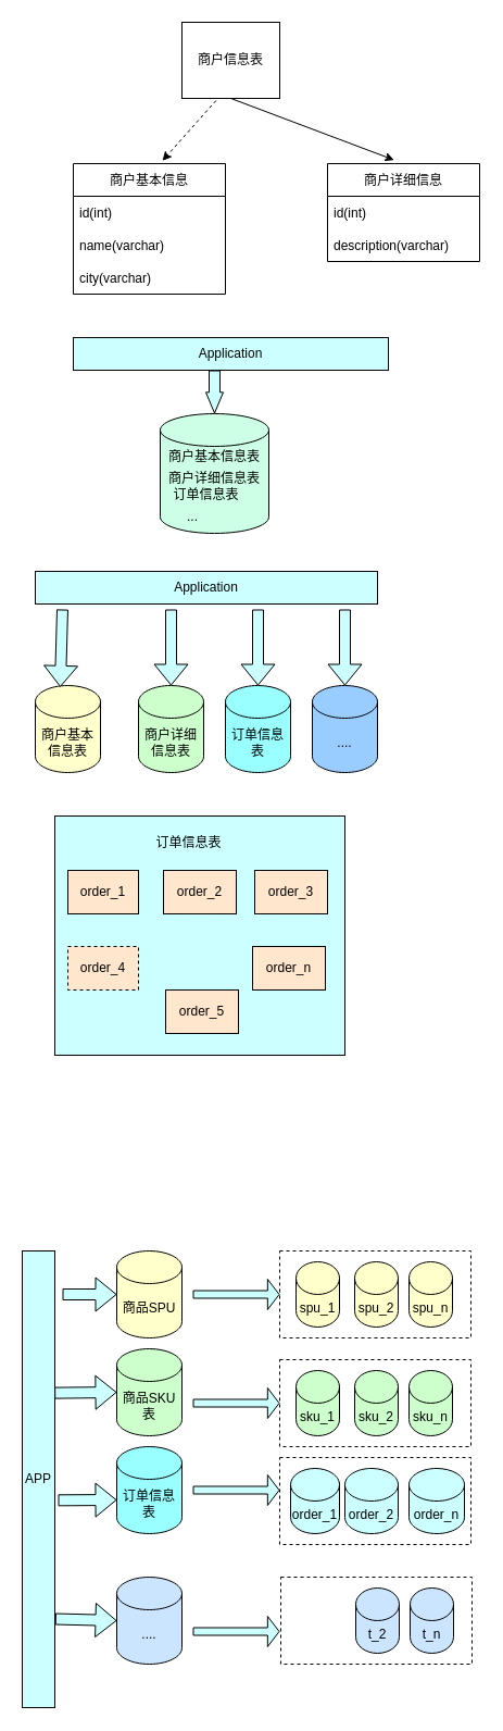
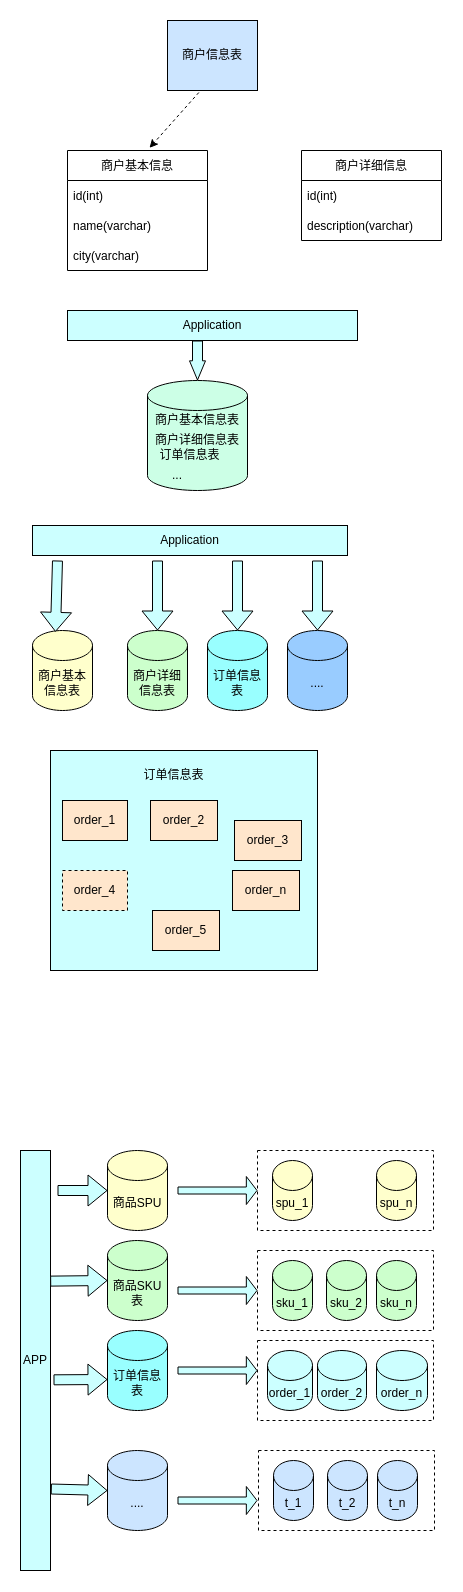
  <mxCell id="0" />
  <mxCell id="1" parent="0" />
- <mxCell id="2" value="商户信息表" style="rounded=0;whiteSpace=wrap;html=1;" vertex="1" parent="1"><mxGeometry x="167" y="20" width="90" height="70" as="geometry" /></mxCell>
+ <mxCell id="2" value="商户信息表" style="rounded=0;whiteSpace=wrap;html=1;fillColor=#cce5ff;" vertex="1" parent="1"><mxGeometry x="167" y="20" width="90" height="70" as="geometry" /></mxCell>
  <mxCell id="3" value="商户基本信息" style="swimlane;fontStyle=0;childLayout=stackLayout;horizontal=1;startSize=30;horizontalStack=0;resizeParent=1;resizeParentMax=0;resizeLast=0;collapsible=1;marginBottom=0;" vertex="1" parent="1"><mxGeometry x="67" y="150" width="140" height="120" as="geometry" /></mxCell>
  <mxCell id="4" value="id(int)" style="text;strokeColor=none;fillColor=none;align=left;verticalAlign=middle;spacingLeft=4;spacingRight=4;overflow=hidden;points=[[0,0.5],[1,0.5]];portConstraint=eastwest;rotatable=0;" vertex="1" parent="3"><mxGeometry y="30" width="140" height="30" as="geometry" /></mxCell>
  <mxCell id="5" value="name(varchar)" style="text;strokeColor=none;fillColor=none;align=left;verticalAlign=middle;spacingLeft=4;spacingRight=4;overflow=hidden;points=[[0,0.5],[1,0.5]];portConstraint=eastwest;rotatable=0;" vertex="1" parent="3"><mxGeometry y="60" width="140" height="30" as="geometry" /></mxCell>
  <mxCell id="6" value="city(varchar)" style="text;strokeColor=none;fillColor=none;align=left;verticalAlign=middle;spacingLeft=4;spacingRight=4;overflow=hidden;points=[[0,0.5],[1,0.5]];portConstraint=eastwest;rotatable=0;" vertex="1" parent="3"><mxGeometry y="90" width="140" height="30" as="geometry" /></mxCell>
  <mxCell id="7" value="商户详细信息" style="swimlane;fontStyle=0;childLayout=stackLayout;horizontal=1;startSize=30;horizontalStack=0;resizeParent=1;resizeParentMax=0;resizeLast=0;collapsible=1;marginBottom=0;" vertex="1" parent="1"><mxGeometry x="301" y="150" width="140" height="90" as="geometry" /></mxCell>
  <mxCell id="8" value="id(int)" style="text;strokeColor=none;fillColor=none;align=left;verticalAlign=middle;spacingLeft=4;spacingRight=4;overflow=hidden;points=[[0,0.5],[1,0.5]];portConstraint=eastwest;rotatable=0;" vertex="1" parent="7"><mxGeometry y="30" width="140" height="30" as="geometry" /></mxCell>
  <mxCell id="9" value="description(varchar)" style="text;strokeColor=none;fillColor=none;align=left;verticalAlign=middle;spacingLeft=4;spacingRight=4;overflow=hidden;points=[[0,0.5],[1,0.5]];portConstraint=eastwest;rotatable=0;" vertex="1" parent="7"><mxGeometry y="60" width="140" height="30" as="geometry" /></mxCell>
  <mxCell id="10" value="" style="endArrow=classic;html=1;rounded=0;exitX=0.348;exitY=1.029;exitDx=0;exitDy=0;entryX=0.586;entryY=-0.022;entryDx=0;entryDy=0;entryPerimeter=0;exitPerimeter=0;dashed=1;" edge="1" parent="1" source="2" target="3"><mxGeometry width="50" height="50" relative="1" as="geometry"><mxPoint x="347" y="100" as="sourcePoint" /><mxPoint x="397" y="50" as="targetPoint" /></mxGeometry></mxCell>
- <mxCell id="11" value="" style="endArrow=classic;html=1;rounded=0;exitX=0.5;exitY=1;exitDx=0;exitDy=0;entryX=0.438;entryY=-0.037;entryDx=0;entryDy=0;entryPerimeter=0;" edge="1" parent="1" source="2" target="7"><mxGeometry width="50" height="50" relative="1" as="geometry"><mxPoint x="407" y="50" as="sourcePoint" /><mxPoint x="457" y="0" as="targetPoint" /></mxGeometry></mxCell>
  <mxCell id="12" value="Application" style="rounded=0;whiteSpace=wrap;html=1;fillColor=#CCFFFF;" vertex="1" parent="1"><mxGeometry x="67" y="310" width="290" height="30" as="geometry" /></mxCell>
  <mxCell id="13" value="" style="shape=cylinder3;whiteSpace=wrap;html=1;boundedLbl=1;backgroundOutline=1;size=15;fillColor=#CCFFE6;" vertex="1" parent="1"><mxGeometry x="147" y="380" width="100" height="110" as="geometry" /></mxCell>
  <mxCell id="14" value="商户基本信息表" style="text;html=1;strokeColor=none;fillColor=none;align=center;verticalAlign=middle;whiteSpace=wrap;rounded=0;" vertex="1" parent="1"><mxGeometry x="152" y="410" width="90" height="20" as="geometry" /></mxCell>
  <mxCell id="15" value="商户详细信息表" style="text;html=1;strokeColor=none;fillColor=none;align=center;verticalAlign=middle;whiteSpace=wrap;rounded=0;" vertex="1" parent="1"><mxGeometry x="152" y="430" width="90" height="20" as="geometry" /></mxCell>
  <mxCell id="16" value="订单信息表" style="text;html=1;strokeColor=none;fillColor=none;align=center;verticalAlign=middle;whiteSpace=wrap;rounded=0;" vertex="1" parent="1"><mxGeometry x="147" y="440" width="85" height="30" as="geometry" /></mxCell>
  <mxCell id="17" value="..." style="text;html=1;strokeColor=none;fillColor=none;align=center;verticalAlign=middle;whiteSpace=wrap;rounded=0;" vertex="1" parent="1"><mxGeometry x="147" y="460" width="60" height="30" as="geometry" /></mxCell>
  <mxCell id="18" value="" style="shape=flexArrow;endArrow=classic;html=1;rounded=0;entryX=0.5;entryY=0;entryDx=0;entryDy=0;entryPerimeter=0;endWidth=5;endSize=6.06;fillColor=#CCFFFF;" edge="1" parent="1" target="13"><mxGeometry width="50" height="50" relative="1" as="geometry"><mxPoint x="197" y="340" as="sourcePoint" /><mxPoint x="367" y="420" as="targetPoint" /></mxGeometry></mxCell>
  <mxCell id="19" value="Application" style="rounded=0;whiteSpace=wrap;html=1;fillColor=#CCFFFF;" vertex="1" parent="1"><mxGeometry x="32" y="525" width="315" height="30" as="geometry" /></mxCell>
  <mxCell id="20" value="商户基本信息表" style="shape=cylinder3;whiteSpace=wrap;html=1;boundedLbl=1;backgroundOutline=1;size=15;fillColor=#FFFFCC;" vertex="1" parent="1"><mxGeometry x="32" y="630" width="60" height="80" as="geometry" /></mxCell>
  <mxCell id="21" value="商户详细信息表" style="shape=cylinder3;whiteSpace=wrap;html=1;boundedLbl=1;backgroundOutline=1;size=15;fillColor=#CCFFCC;" vertex="1" parent="1"><mxGeometry x="127" y="630" width="60" height="80" as="geometry" /></mxCell>
  <mxCell id="22" value="订单信息表" style="shape=cylinder3;whiteSpace=wrap;html=1;boundedLbl=1;backgroundOutline=1;size=15;fillColor=#99FFFF;" vertex="1" parent="1"><mxGeometry x="207" y="630" width="60" height="80" as="geometry" /></mxCell>
  <mxCell id="23" value="...." style="shape=cylinder3;whiteSpace=wrap;html=1;boundedLbl=1;backgroundOutline=1;size=15;fillColor=#99CCFF;" vertex="1" parent="1"><mxGeometry x="287" y="630" width="60" height="80" as="geometry" /></mxCell>
  <mxCell id="24" value="" style="shape=flexArrow;endArrow=classic;html=1;rounded=0;fillColor=#CCFFFF;entryX=0.383;entryY=0.017;entryDx=0;entryDy=0;entryPerimeter=0;" edge="1" parent="1" target="20"><mxGeometry width="50" height="50" relative="1" as="geometry"><mxPoint x="57" y="560" as="sourcePoint" /><mxPoint x="327" y="560" as="targetPoint" /></mxGeometry></mxCell>
  <mxCell id="25" value="" style="shape=flexArrow;endArrow=classic;html=1;rounded=0;fillColor=#CCFFFF;entryX=0.5;entryY=0;entryDx=0;entryDy=0;entryPerimeter=0;" edge="1" parent="1" target="21"><mxGeometry width="50" height="50" relative="1" as="geometry"><mxPoint x="157" y="560" as="sourcePoint" /><mxPoint x="127" y="610" as="targetPoint" /></mxGeometry></mxCell>
  <mxCell id="26" value="" style="shape=flexArrow;endArrow=classic;html=1;rounded=0;fillColor=#CCFFFF;entryX=0.5;entryY=0;entryDx=0;entryDy=0;entryPerimeter=0;" edge="1" parent="1" target="22"><mxGeometry width="50" height="50" relative="1" as="geometry"><mxPoint x="237" y="560" as="sourcePoint" /><mxPoint x="337" y="580" as="targetPoint" /></mxGeometry></mxCell>
  <mxCell id="27" value="" style="shape=flexArrow;endArrow=classic;html=1;rounded=0;fillColor=#CCFFFF;entryX=0.5;entryY=0;entryDx=0;entryDy=0;entryPerimeter=0;" edge="1" parent="1" target="23"><mxGeometry width="50" height="50" relative="1" as="geometry"><mxPoint x="317" y="560" as="sourcePoint" /><mxPoint x="377" y="570" as="targetPoint" /></mxGeometry></mxCell>
  <mxCell id="28" value="" style="rounded=0;whiteSpace=wrap;html=1;fillColor=#CCFFFF;" vertex="1" parent="1"><mxGeometry x="50" y="750" width="267" height="220" as="geometry" /></mxCell>
  <mxCell id="29" value="order_1" style="rounded=0;whiteSpace=wrap;html=1;fillColor=#FFE6CC;" vertex="1" parent="1"><mxGeometry x="62" y="800" width="65" height="40" as="geometry" /></mxCell>
  <mxCell id="30" value="订单信息表" style="text;html=1;strokeColor=none;fillColor=none;align=center;verticalAlign=middle;whiteSpace=wrap;rounded=0;" vertex="1" parent="1"><mxGeometry x="130" y="760" width="87" height="30" as="geometry" /></mxCell>
  <mxCell id="31" value="order_2" style="rounded=0;whiteSpace=wrap;html=1;fillColor=#FFE6CC;" vertex="1" parent="1"><mxGeometry x="150" y="800" width="67" height="40" as="geometry" /></mxCell>
- <mxCell id="32" value="order_3" style="rounded=0;whiteSpace=wrap;html=1;fillColor=#FFE6CC;" vertex="1" parent="1"><mxGeometry x="234" y="800" width="67" height="40" as="geometry" /></mxCell>
+ <mxCell id="32" value="order_3" style="rounded=0;whiteSpace=wrap;html=1;fillColor=#FFE6CC;" vertex="1" parent="1"><mxGeometry x="234" y="820" width="67" height="40" as="geometry" /></mxCell>
  <mxCell id="33" value="order_4" style="rounded=0;whiteSpace=wrap;html=1;fillColor=#FFE6CC;dashed=1;" vertex="1" parent="1"><mxGeometry x="62" y="870" width="65" height="40" as="geometry" /></mxCell>
  <mxCell id="34" value="order_5" style="rounded=0;whiteSpace=wrap;html=1;fillColor=#FFE6CC;" vertex="1" parent="1"><mxGeometry x="152" y="910" width="67" height="40" as="geometry" /></mxCell>
  <mxCell id="35" value="order_n" style="rounded=0;whiteSpace=wrap;html=1;fillColor=#FFE6CC;" vertex="1" parent="1"><mxGeometry x="232" y="870" width="67" height="40" as="geometry" /></mxCell>
  <mxCell id="36" value="APP" style="rounded=0;whiteSpace=wrap;html=1;fillColor=#CCFFFF;" vertex="1" parent="1"><mxGeometry x="20" y="1150" width="30" height="420" as="geometry" /></mxCell>
  <mxCell id="37" value="商品SPU" style="shape=cylinder3;whiteSpace=wrap;html=1;boundedLbl=1;backgroundOutline=1;size=15;fillColor=#FFFFCC;" vertex="1" parent="1"><mxGeometry x="107" y="1150" width="60" height="80" as="geometry" /></mxCell>
  <mxCell id="38" value="商品SKU表" style="shape=cylinder3;whiteSpace=wrap;html=1;boundedLbl=1;backgroundOutline=1;size=15;fillColor=#CCFFCC;" vertex="1" parent="1"><mxGeometry x="107" y="1240" width="60" height="80" as="geometry" /></mxCell>
  <mxCell id="39" value="订单信息表" style="shape=cylinder3;whiteSpace=wrap;html=1;boundedLbl=1;backgroundOutline=1;size=15;fillColor=#99FFFF;" vertex="1" parent="1"><mxGeometry x="107" y="1330" width="60" height="80" as="geometry" /></mxCell>
  <mxCell id="40" value="...." style="shape=cylinder3;whiteSpace=wrap;html=1;boundedLbl=1;backgroundOutline=1;size=15;fillColor=#CCE5FF;" vertex="1" parent="1"><mxGeometry x="107" y="1450" width="60" height="80" as="geometry" /></mxCell>
  <mxCell id="41" value="" style="shape=flexArrow;endArrow=classic;html=1;rounded=0;fillColor=#CCFFFF;entryX=0;entryY=0.5;entryDx=0;entryDy=0;entryPerimeter=0;" edge="1" parent="1" target="37"><mxGeometry width="50" height="50" relative="1" as="geometry"><mxPoint x="57" y="1190" as="sourcePoint" /><mxPoint x="107" y="1180" as="targetPoint" /></mxGeometry></mxCell>
  <mxCell id="42" value="" style="shape=flexArrow;endArrow=classic;html=1;rounded=0;fillColor=#CCFFFF;exitX=0.989;exitY=0.311;exitDx=0;exitDy=0;exitPerimeter=0;entryX=0;entryY=0.5;entryDx=0;entryDy=0;entryPerimeter=0;" edge="1" parent="1" target="38" source="36"><mxGeometry width="50" height="50" relative="1" as="geometry"><mxPoint x="282" y="1125" as="sourcePoint" /><mxPoint x="97" y="1260" as="targetPoint" /></mxGeometry></mxCell>
  <mxCell id="43" value="" style="shape=flexArrow;endArrow=classic;html=1;rounded=0;fillColor=#CCFFFF;entryX=0;entryY=0.5;entryDx=0;entryDy=0;entryPerimeter=0;exitX=1.011;exitY=0.806;exitDx=0;exitDy=0;exitPerimeter=0;" edge="1" parent="1" target="40" source="36"><mxGeometry width="50" height="50" relative="1" as="geometry"><mxPoint x="442" y="1125" as="sourcePoint" /><mxPoint x="502" y="1135" as="targetPoint" /></mxGeometry></mxCell>
  <mxCell id="44" value="" style="shape=flexArrow;endArrow=classic;html=1;rounded=0;fillColor=#CCFFFF;exitX=1.1;exitY=0.546;exitDx=0;exitDy=0;exitPerimeter=0;" edge="1" parent="1" source="36"><mxGeometry width="50" height="50" relative="1" as="geometry"><mxPoint x="367" y="1360" as="sourcePoint" /><mxPoint x="107" y="1379" as="targetPoint" /></mxGeometry></mxCell>
  <mxCell id="45" value="" style="rounded=0;whiteSpace=wrap;html=1;fillColor=#FFFFFF;shadow=0;glass=0;sketch=0;dashed=1;" vertex="1" parent="1"><mxGeometry x="257" y="1150" width="176" height="80" as="geometry" /></mxCell>
  <mxCell id="46" value="spu_1" style="shape=cylinder3;whiteSpace=wrap;html=1;boundedLbl=1;backgroundOutline=1;size=15;fillColor=#FFFFCC;" vertex="1" parent="1"><mxGeometry x="272" y="1160" width="40" height="60" as="geometry" /></mxCell>
- <mxCell id="47" value="spu_2" style="shape=cylinder3;whiteSpace=wrap;html=1;boundedLbl=1;backgroundOutline=1;size=15;fillColor=#FFFFCC;" vertex="1" parent="1"><mxGeometry x="326" y="1160" width="40" height="60" as="geometry" /></mxCell>
  <mxCell id="48" value="spu_n" style="shape=cylinder3;whiteSpace=wrap;html=1;boundedLbl=1;backgroundOutline=1;size=15;fillColor=#FFFFCC;" vertex="1" parent="1"><mxGeometry x="376" y="1160" width="40" height="60" as="geometry" /></mxCell>
  <mxCell id="49" value="" style="rounded=0;whiteSpace=wrap;html=1;fillColor=#FFFFFF;shadow=0;glass=0;sketch=0;dashed=1;" vertex="1" parent="1"><mxGeometry x="257" y="1250" width="176" height="80" as="geometry" /></mxCell>
  <mxCell id="50" value="sku_1" style="shape=cylinder3;whiteSpace=wrap;html=1;boundedLbl=1;backgroundOutline=1;size=15;fillColor=#CCFFCC;" vertex="1" parent="1"><mxGeometry x="272" y="1260" width="40" height="60" as="geometry" /></mxCell>
  <mxCell id="51" value="sku_2" style="shape=cylinder3;whiteSpace=wrap;html=1;boundedLbl=1;backgroundOutline=1;size=15;fillColor=#CCFFCC;" vertex="1" parent="1"><mxGeometry x="326" y="1260" width="40" height="60" as="geometry" /></mxCell>
  <mxCell id="52" value="sku_n" style="shape=cylinder3;whiteSpace=wrap;html=1;boundedLbl=1;backgroundOutline=1;size=15;fillColor=#CCFFCC;" vertex="1" parent="1"><mxGeometry x="376" y="1260" width="40" height="60" as="geometry" /></mxCell>
  <mxCell id="53" value="" style="rounded=0;whiteSpace=wrap;html=1;fillColor=#FFFFFF;shadow=0;glass=0;sketch=0;dashed=1;" vertex="1" parent="1"><mxGeometry x="257" y="1340" width="176" height="80" as="geometry" /></mxCell>
  <mxCell id="54" value="order_1" style="shape=cylinder3;whiteSpace=wrap;html=1;boundedLbl=1;backgroundOutline=1;size=15;fillColor=#CCFFFF;" vertex="1" parent="1"><mxGeometry x="267" y="1350" width="45" height="60" as="geometry" /></mxCell>
  <mxCell id="55" value="order_2" style="shape=cylinder3;whiteSpace=wrap;html=1;boundedLbl=1;backgroundOutline=1;size=15;fillColor=#CCFFFF;" vertex="1" parent="1"><mxGeometry x="317" y="1350" width="49" height="60" as="geometry" /></mxCell>
  <mxCell id="56" value="order_n" style="shape=cylinder3;whiteSpace=wrap;html=1;boundedLbl=1;backgroundOutline=1;size=15;fillColor=#CCFFFF;" vertex="1" parent="1"><mxGeometry x="376" y="1350" width="51" height="60" as="geometry" /></mxCell>
  <mxCell id="57" value="" style="rounded=0;whiteSpace=wrap;html=1;fillColor=#FFFFFF;shadow=0;glass=0;sketch=0;dashed=1;" vertex="1" parent="1"><mxGeometry x="258" y="1450" width="176" height="80" as="geometry" /></mxCell>
+ <mxCell id="58" value="t_1" style="shape=cylinder3;whiteSpace=wrap;html=1;boundedLbl=1;backgroundOutline=1;size=15;fillColor=#CCE5FF;" vertex="1" parent="1"><mxGeometry x="273" y="1460" width="40" height="60" as="geometry" /></mxCell>
  <mxCell id="59" value="t_2" style="shape=cylinder3;whiteSpace=wrap;html=1;boundedLbl=1;backgroundOutline=1;size=15;fillColor=#CCE5FF;" vertex="1" parent="1"><mxGeometry x="327" y="1460" width="40" height="60" as="geometry" /></mxCell>
  <mxCell id="60" value="t_n" style="shape=cylinder3;whiteSpace=wrap;html=1;boundedLbl=1;backgroundOutline=1;size=15;fillColor=#CCE5FF;" vertex="1" parent="1"><mxGeometry x="377" y="1460" width="40" height="60" as="geometry" /></mxCell>
  <mxCell id="61" value="" style="shape=flexArrow;endArrow=classic;html=1;rounded=0;fillColor=#CCFFFF;width=7;endSize=3.22;entryX=0;entryY=0.5;entryDx=0;entryDy=0;" edge="1" parent="1" target="45"><mxGeometry width="50" height="50" relative="1" as="geometry"><mxPoint x="177" y="1190" as="sourcePoint" /><mxPoint x="207" y="1190" as="targetPoint" /></mxGeometry></mxCell>
  <mxCell id="62" value="" style="shape=flexArrow;endArrow=classic;html=1;rounded=0;fillColor=#CCFFFF;width=7;endSize=3.22;entryX=0;entryY=0.5;entryDx=0;entryDy=0;" edge="1" parent="1" target="49"><mxGeometry width="50" height="50" relative="1" as="geometry"><mxPoint x="177" y="1290" as="sourcePoint" /><mxPoint x="277" y="1280" as="targetPoint" /></mxGeometry></mxCell>
  <mxCell id="63" value="" style="shape=flexArrow;endArrow=classic;html=1;rounded=0;fillColor=#CCFFFF;width=7;endSize=3.22;" edge="1" parent="1"><mxGeometry width="50" height="50" relative="1" as="geometry"><mxPoint x="177" y="1370" as="sourcePoint" /><mxPoint x="257" y="1370" as="targetPoint" /></mxGeometry></mxCell>
  <mxCell id="64" value="" style="shape=flexArrow;endArrow=classic;html=1;rounded=0;fillColor=#CCFFFF;width=7;endSize=3.22;" edge="1" parent="1"><mxGeometry width="50" height="50" relative="1" as="geometry"><mxPoint x="177" y="1500" as="sourcePoint" /><mxPoint x="257" y="1500" as="targetPoint" /></mxGeometry></mxCell>
